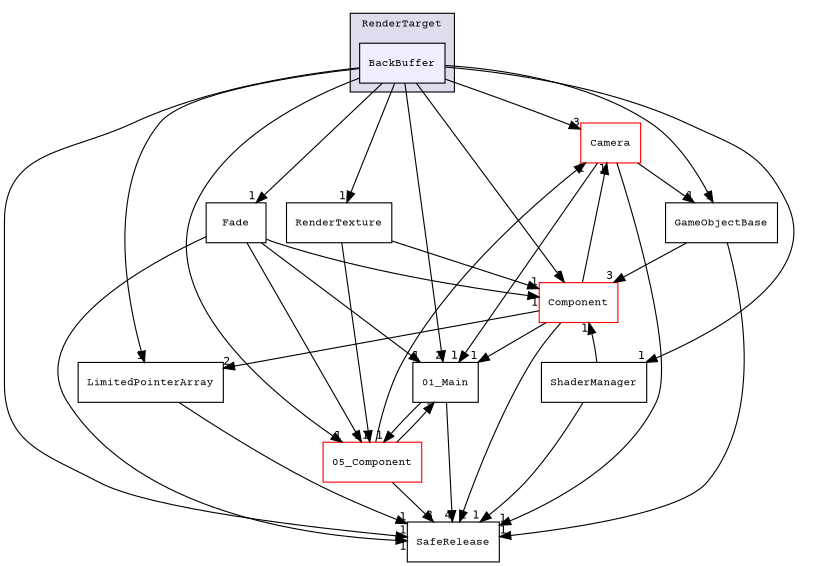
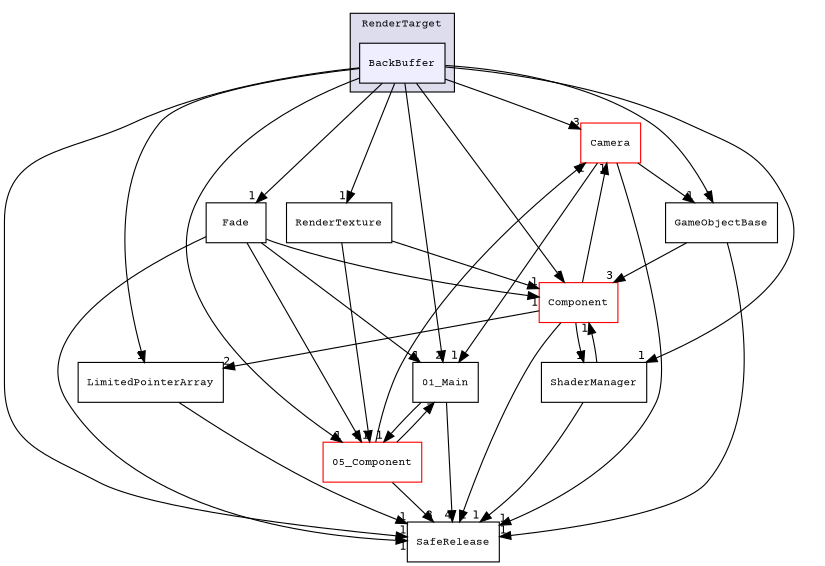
  digraph {
    compound=true
    fontname="Courier Prime"
    node [fontname="Courier Prime" fontsize=10 shape=box]
    edge [fontname="Courier Prime" headlabel=1 labeldistance=1.5 labelfontname=Helvetica labelfontsize=10]
    n1 [fillcolor="#eeeeff" label=BackBuffer pencolor=black style=filled]
    n2 [color=red fillcolor=white label=Camera style=filled]
    n3 [label=SafeRelease]
    n4 [label=LimitedPointerArray]
    n5 [color=red fillcolor=white label="05_Component" style=filled]
    n6 [color=black fillcolor=white label="01_Main" style=filled]
    n7 [label=RenderTexture]
    n8 [label=Fade]
    n9 [label=ShaderManager]
    n10 [label=GameObjectBase]
    n11 [color=red fillcolor=white label=Component style=filled]
    subgraph cluster_1 {
      bgcolor="#ddddee"
      fontsize=10
      label=RenderTarget
      pencolor=black
      n1
    }
    n1 -> n2 [headlabel=3]
    n1 -> n3
    n1 -> n4
    n1 -> n5
    n1 -> n6 [headlabel=2]
    n1 -> n7
    n1 -> n8
    n1 -> n9
    n1 -> n10
    n1 -> n11
    n2 -> n3
    n2 -> n6
    n2 -> n10
    n4 -> n3
    n5 -> n2
    n5 -> n3 [headlabel=3]
    n5 -> n6 [headlabel=7]
    n6 -> n3 [headlabel=4]
    n6 -> n5
    n7 -> n5
    n7 -> n11
    n8 -> n3
    n8 -> n5
    n8 -> n6
    n8 -> n11
    n9 -> n3
    n9 -> n11
    n10 -> n3
    n10 -> n11 [headlabel=3]
    n11 -> n2
    n11 -> n3
    n11 -> n4 [headlabel=2]
-   n11 -> n6
+   n11 -> n9
  }
